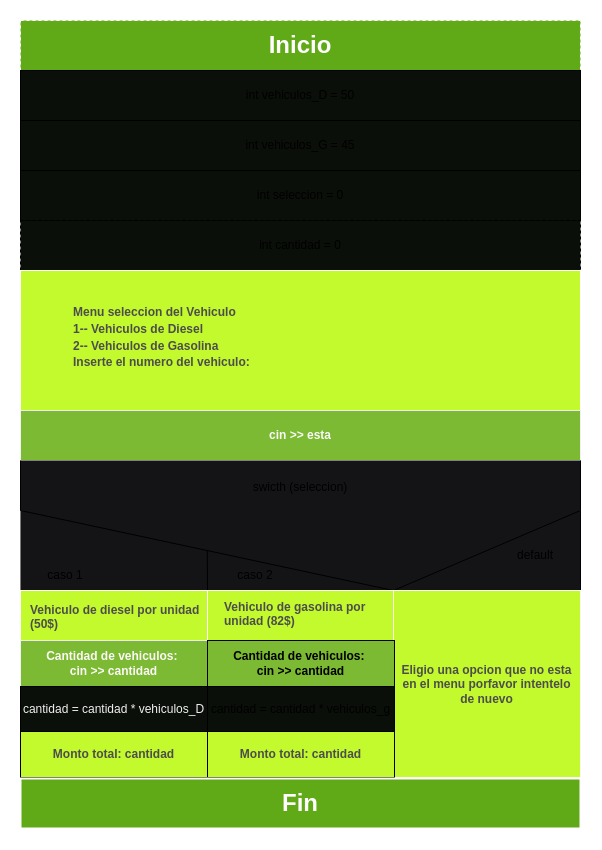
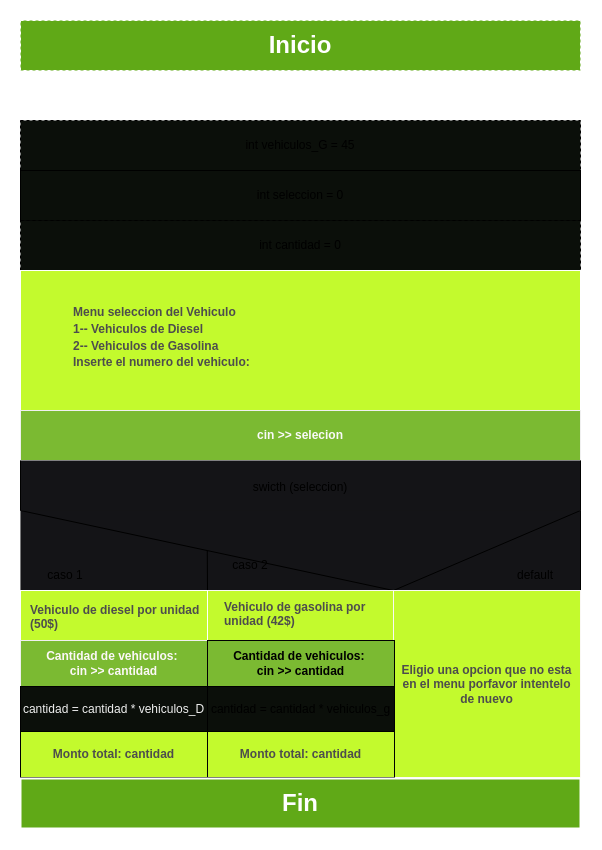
  <mxCell id="0" />
  <mxCell id="1" parent="0" />
  <mxCell id="2" value="" style="rounded=0;whiteSpace=wrap;html=1;strokeWidth=0;fillColor=#141417;" vertex="1" parent="1"><mxGeometry x="20" y="500" width="560" height="90" as="geometry" /></mxCell>
  <mxCell id="3" value="&lt;h1&gt;Inicio&lt;/h1&gt;" style="rounded=0;whiteSpace=wrap;html=1;fillColor=#60a917;fontColor=#ffffff;strokeColor=#FFFFFF;dashed=1;" vertex="1" parent="1"><mxGeometry x="20" y="20" width="560" height="50" as="geometry" /></mxCell>
- <mxCell id="4" value="int vehiculos_D = 50" style="rounded=0;whiteSpace=wrap;html=1;fillColor=#0B0F0A;" vertex="1" parent="1"><mxGeometry x="20" y="70" width="560" height="50" as="geometry" /></mxCell>
- <mxCell id="5" value="int vehiculos_G = 45" style="rounded=0;whiteSpace=wrap;html=1;fillColor=#0B0F0A;" vertex="1" parent="1"><mxGeometry x="20" y="120" width="560" height="50" as="geometry" /></mxCell>
+ <mxCell id="5" value="int vehiculos_G = 45" style="rounded=0;whiteSpace=wrap;html=1;fillColor=#0B0F0A;dashed=1;" vertex="1" parent="1"><mxGeometry x="20" y="120" width="560" height="50" as="geometry" /></mxCell>
  <mxCell id="6" value="int seleccion = 0" style="rounded=0;whiteSpace=wrap;html=1;fillColor=#0B0F0A;" vertex="1" parent="1"><mxGeometry x="20" y="170" width="560" height="50" as="geometry" /></mxCell>
  <mxCell id="7" value="int cantidad = 0" style="rounded=0;whiteSpace=wrap;html=1;fillColor=#0B0F0A;dashed=1;" vertex="1" parent="1"><mxGeometry x="20" y="220" width="560" height="50" as="geometry" /></mxCell>
  <mxCell id="8" value="&lt;h4 style=&quot;line-height: 16.8px;&quot;&gt;&lt;font color=&quot;#4d4d4d&quot;&gt;Menu seleccion del Vehiculo&lt;br&gt;&lt;/font&gt;&lt;font color=&quot;#4d4d4d&quot;&gt;1-- Vehiculos de Diesel&lt;br&gt;&lt;/font&gt;&lt;font color=&quot;#4d4d4d&quot;&gt;2-- Vehiculos de Gasolina&lt;br&gt;&lt;/font&gt;&lt;font color=&quot;#4d4d4d&quot;&gt;Inserte el numero del vehiculo:&amp;nbsp;&lt;/font&gt;&lt;/h4&gt;" style="rounded=0;whiteSpace=wrap;html=1;verticalAlign=top;align=left;spacingLeft=51;fillColor=#C3FA2D;strokeColor=#FFFFFF;fontColor=#333333;spacingTop=11;" vertex="1" parent="1"><mxGeometry x="20" y="270" width="560" height="140" as="geometry" /></mxCell>
- <mxCell id="9" value="&lt;h4&gt;&lt;font&gt;cin &amp;gt;&amp;gt; esta&lt;/font&gt;&lt;/h4&gt;" style="rounded=0;whiteSpace=wrap;html=1;fillColor=#7BBA32;strokeColor=#F0F0F0;fillStyle=solid;fontColor=#FAFAFA;" vertex="1" parent="1"><mxGeometry x="20" y="410" width="560" height="50" as="geometry" /></mxCell>
+ <mxCell id="9" value="&lt;h4&gt;&lt;font&gt;cin &amp;gt;&amp;gt; selecion&lt;/font&gt;&lt;/h4&gt;" style="rounded=0;whiteSpace=wrap;html=1;fillColor=#7BBA32;strokeColor=#F0F0F0;fillStyle=solid;fontColor=#FAFAFA;" vertex="1" parent="1"><mxGeometry x="20" y="410" width="560" height="50" as="geometry" /></mxCell>
  <mxCell id="10" style="edgeStyle=none;html=1;exitX=0;exitY=1;exitDx=0;exitDy=0;endArrow=none;endFill=0;entryX=1;entryY=0;entryDx=0;entryDy=0;" edge="1" parent="1" source="12" target="13"><mxGeometry relative="1" as="geometry"><mxPoint x="395" y="540" as="targetPoint" /></mxGeometry></mxCell>
  <mxCell id="11" style="edgeStyle=none;html=1;exitX=1;exitY=1;exitDx=0;exitDy=0;endArrow=none;endFill=0;entryX=1;entryY=0;entryDx=0;entryDy=0;" edge="1" parent="1" source="12" target="13"><mxGeometry relative="1" as="geometry"><mxPoint x="395" y="540" as="targetPoint" /></mxGeometry></mxCell>
  <mxCell id="12" value="&lt;span style=&quot;font-size: 12px;&quot;&gt;swicth (seleccion)&lt;/span&gt;" style="rounded=0;whiteSpace=wrap;html=1;strokeWidth=1;strokeColor=none;fontSize=16;align=center;fillColor=#141417;" vertex="1" parent="1"><mxGeometry x="20" y="460" width="560" height="50" as="geometry" /></mxCell>
- <mxCell id="13" value="&lt;h4&gt;Vehiculo de gasolina por unidad (82$)&lt;/h4&gt;" style="whiteSpace=wrap;html=1;aspect=fixed;strokeWidth=1;align=left;verticalAlign=top;spacingLeft=16;spacingTop=-13;fillColor=#C3FA2D;strokeColor=#FAF8F5;fontColor=#4D4D4D;" vertex="1" parent="1"><mxGeometry x="206" y="590" width="187" height="187" as="geometry" /></mxCell>
+ <mxCell id="13" value="&lt;h4&gt;Vehiculo de gasolina por unidad (42$)&lt;/h4&gt;" style="whiteSpace=wrap;html=1;aspect=fixed;strokeWidth=1;align=left;verticalAlign=top;spacingLeft=16;spacingTop=-13;fillColor=#C3FA2D;strokeColor=#FAF8F5;fontColor=#4D4D4D;" vertex="1" parent="1"><mxGeometry x="206" y="590" width="187" height="187" as="geometry" /></mxCell>
  <mxCell id="14" style="edgeStyle=none;html=1;exitX=1;exitY=0;exitDx=0;exitDy=0;entryX=1;entryY=1;entryDx=0;entryDy=0;endArrow=none;endFill=0;" edge="1" parent="1" source="15" target="12"><mxGeometry relative="1" as="geometry" /></mxCell>
  <mxCell id="15" value="&lt;h4&gt;&lt;span style=&quot;font-family: Helvetica; font-size: 12px; font-style: normal; font-variant-ligatures: normal; font-variant-caps: normal; letter-spacing: normal; orphans: 2; text-align: center; text-indent: 0px; text-transform: none; widows: 2; word-spacing: 0px; -webkit-text-stroke-width: 0px; text-decoration-thickness: initial; text-decoration-style: initial; text-decoration-color: initial; float: none; display: inline !important;&quot;&gt;Eligio una opcion que no esta en el menu porfavor intentelo de nuevo&lt;/span&gt;&lt;/h4&gt;" style="whiteSpace=wrap;html=1;aspect=fixed;strokeWidth=1;labelBackgroundColor=none;fillColor=#C3FA2D;strokeColor=#FAF8F5;fontColor=#4D4D4D;" vertex="1" parent="1"><mxGeometry x="393" y="590" width="187" height="187" as="geometry" /></mxCell>
  <mxCell id="16" style="edgeStyle=none;html=1;exitX=1;exitY=0;exitDx=0;exitDy=0;endArrow=none;endFill=0;" edge="1" parent="1" source="17"><mxGeometry relative="1" as="geometry"><mxPoint x="206.783" y="550" as="targetPoint" /></mxGeometry></mxCell>
  <mxCell id="17" value="&lt;h4&gt;&lt;span style=&quot;font-family: Helvetica; font-size: 12px; font-style: normal; font-variant-ligatures: normal; font-variant-caps: normal; letter-spacing: normal; orphans: 2; text-indent: 0px; text-transform: none; widows: 2; word-spacing: 0px; -webkit-text-stroke-width: 0px; text-decoration-thickness: initial; text-decoration-style: initial; text-decoration-color: initial; float: none; display: inline !important;&quot;&gt;&lt;font style=&quot;&quot; color=&quot;#4d4d4d&quot;&gt;Vehiculo de diesel por unidad (50$)&lt;/font&gt;&lt;/span&gt;&lt;/h4&gt;" style="whiteSpace=wrap;html=1;aspect=fixed;strokeWidth=1;verticalAlign=top;align=left;spacingLeft=8;spacingTop=-10;fillColor=#C3FA2D;strokeColor=#ffffff;fontColor=#4d4d07;labelBackgroundColor=none;labelBorderColor=none;" vertex="1" parent="1"><mxGeometry x="20" y="590" width="187" height="187" as="geometry" /></mxCell>
  <mxCell id="18" value="caso 1" style="text;html=1;strokeColor=none;fillColor=none;align=center;verticalAlign=middle;whiteSpace=wrap;rounded=0;strokeWidth=1;" vertex="1" parent="1"><mxGeometry x="35" y="560" width="60" height="30" as="geometry" /></mxCell>
- <mxCell id="19" value="caso 2" style="text;html=1;strokeColor=none;fillColor=none;align=center;verticalAlign=middle;whiteSpace=wrap;rounded=0;strokeWidth=1;" vertex="1" parent="1"><mxGeometry x="225" y="560" width="60" height="30" as="geometry" /></mxCell>
- <mxCell id="20" value="default" style="text;html=1;strokeColor=none;fillColor=none;align=center;verticalAlign=middle;whiteSpace=wrap;rounded=0;strokeWidth=1;" vertex="1" parent="1"><mxGeometry x="505" y="540" width="60" height="30" as="geometry" /></mxCell>
+ <mxCell id="19" value="caso 2" style="text;html=1;strokeColor=none;fillColor=none;align=center;verticalAlign=middle;whiteSpace=wrap;rounded=0;strokeWidth=1;" vertex="1" parent="1"><mxGeometry x="220" y="550" width="60" height="30" as="geometry" /></mxCell>
+ <mxCell id="20" value="default" style="text;html=1;strokeColor=none;fillColor=none;align=center;verticalAlign=middle;whiteSpace=wrap;rounded=0;strokeWidth=1;" vertex="1" parent="1"><mxGeometry x="505" y="560" width="60" height="30" as="geometry" /></mxCell>
  <mxCell id="21" style="edgeStyle=none;html=1;exitX=0;exitY=0;exitDx=0;exitDy=0;entryX=0;entryY=1;entryDx=0;entryDy=0;endArrow=none;endFill=0;" edge="1" parent="1" source="12" target="12"><mxGeometry relative="1" as="geometry" /></mxCell>
  <mxCell id="22" style="edgeStyle=none;html=1;exitX=1;exitY=0;exitDx=0;exitDy=0;entryX=1;entryY=1;entryDx=0;entryDy=0;endArrow=none;endFill=0;" edge="1" parent="1" source="12" target="12"><mxGeometry relative="1" as="geometry" /></mxCell>
  <mxCell id="23" value="&lt;h4&gt;&lt;font color=&quot;#fcf8f8&quot;&gt;&lt;span style=&quot;font-family: Helvetica; font-size: 12px; font-style: normal; font-variant-ligatures: normal; font-variant-caps: normal; letter-spacing: normal; orphans: 2; text-align: center; text-indent: 0px; text-transform: none; widows: 2; word-spacing: 0px; -webkit-text-stroke-width: 0px; text-decoration-thickness: initial; text-decoration-style: initial; text-decoration-color: initial; float: none; display: inline !important;&quot;&gt;Cantidad de vehiculos:&amp;nbsp;&lt;br&gt;&lt;/span&gt;&lt;span style=&quot;font-family: Helvetica; font-size: 12px; font-style: normal; font-variant-ligatures: normal; font-variant-caps: normal; letter-spacing: normal; orphans: 2; text-align: center; text-indent: 0px; text-transform: none; widows: 2; word-spacing: 0px; -webkit-text-stroke-width: 0px; text-decoration-thickness: initial; text-decoration-style: initial; text-decoration-color: initial; float: none; display: inline !important;&quot;&gt;cin &amp;gt;&amp;gt; cantidad&lt;/span&gt;&lt;/font&gt;&lt;/h4&gt;" style="rounded=0;whiteSpace=wrap;html=1;strokeWidth=1;labelBackgroundColor=none;fillColor=#7BBA32;strokeColor=#F0F0F0;" vertex="1" parent="1"><mxGeometry x="20" y="640" width="187" height="46" as="geometry" /></mxCell>
  <mxCell id="24" value="&lt;span style=&quot;color: rgb(240, 240, 240); font-family: Helvetica; font-size: 12px; font-style: normal; font-variant-ligatures: normal; font-variant-caps: normal; font-weight: 400; letter-spacing: normal; orphans: 2; text-align: center; text-indent: 0px; text-transform: none; widows: 2; word-spacing: 0px; -webkit-text-stroke-width: 0px; text-decoration-thickness: initial; text-decoration-style: initial; text-decoration-color: initial; float: none; display: inline !important;&quot;&gt;cantidad = cantidad * vehiculos_D&lt;/span&gt;" style="rounded=0;whiteSpace=wrap;html=1;strokeWidth=1;fillColor=#0B0F0A;labelBackgroundColor=none;" vertex="1" parent="1"><mxGeometry x="20" y="686" width="187" height="46" as="geometry" /></mxCell>
  <mxCell id="25" value="&lt;h4&gt;Cantidad de vehiculos:&amp;nbsp;&lt;br&gt;cin &amp;gt;&amp;gt; cantidad&lt;/h4&gt;" style="rounded=0;whiteSpace=wrap;html=1;strokeWidth=1;fillColor=#7BBA32;fontStyle=0" vertex="1" parent="1"><mxGeometry x="207" y="640" width="187" height="46" as="geometry" /></mxCell>
  <mxCell id="26" value="cantidad = cantidad * vehiculos_g" style="rounded=0;whiteSpace=wrap;html=1;strokeWidth=1;fillColor=#0B0F0A;" vertex="1" parent="1"><mxGeometry x="207" y="686" width="187" height="46" as="geometry" /></mxCell>
  <mxCell id="27" value="&lt;h4&gt;&lt;span style=&quot;font-family: Helvetica; font-size: 12px; font-style: normal; font-variant-ligatures: normal; font-variant-caps: normal; letter-spacing: normal; orphans: 2; text-align: center; text-indent: 0px; text-transform: none; widows: 2; word-spacing: 0px; -webkit-text-stroke-width: 0px; text-decoration-thickness: initial; text-decoration-style: initial; text-decoration-color: initial; float: none; display: inline !important;&quot;&gt;&lt;font style=&quot;&quot; color=&quot;#4d4d4d&quot;&gt;Monto total: cantidad&lt;/font&gt;&lt;/span&gt;&lt;/h4&gt;" style="rounded=0;whiteSpace=wrap;html=1;strokeWidth=1;fillColor=#C3FA2D;labelBackgroundColor=none;" vertex="1" parent="1"><mxGeometry x="20" y="731" width="187" height="46" as="geometry" /></mxCell>
  <mxCell id="28" value="&lt;h4&gt;Monto total: cantidad&lt;/h4&gt;" style="rounded=0;whiteSpace=wrap;html=1;strokeWidth=1;fillColor=#C3FA2D;fontColor=#4D4D4D;" vertex="1" parent="1"><mxGeometry x="207" y="731" width="187" height="46" as="geometry" /></mxCell>
  <mxCell id="29" value="&lt;h1&gt;Fin&lt;/h1&gt;" style="rounded=0;whiteSpace=wrap;html=1;strokeWidth=2;fillColor=#60a917;fontColor=#ffffff;strokeColor=#FFFFFF;" vertex="1" parent="1"><mxGeometry x="20" y="778" width="560" height="50" as="geometry" /></mxCell>
